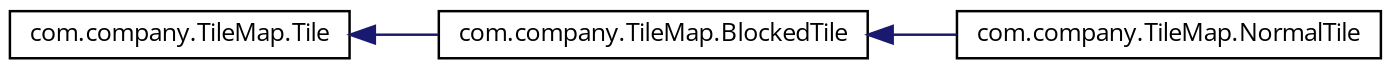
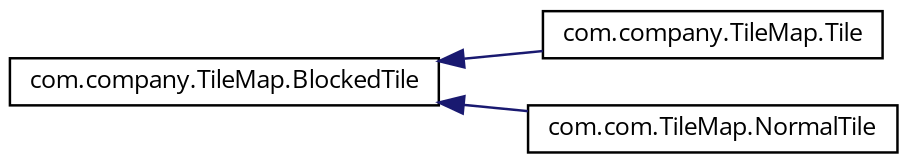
  digraph {
    fontname="Open Sans"
    rankdir=LR
    node [color=black fillcolor=white fontname="Open Sans" fontsize=10 shape=record style=filled]
    edge [color=midnightblue dir=back fontname="Open Sans" fontsize=10 labelfontname=Helvetica labelfontsize=10 style=solid]
    n1 [height=0.2 label="com.company.TileMap.Tile" width=0.4]
    n2 [height=0.2 label="com.company.TileMap.BlockedTile" width=0.4]
-   n3 [height=0.2 label="com.company.TileMap.NormalTile" width=0.4]
-   n1 -> n2
+   n3 [height=0.2 label="com.com.TileMap.NormalTile" width=0.4]
+   n2 -> n1
    n2 -> n3
  }
